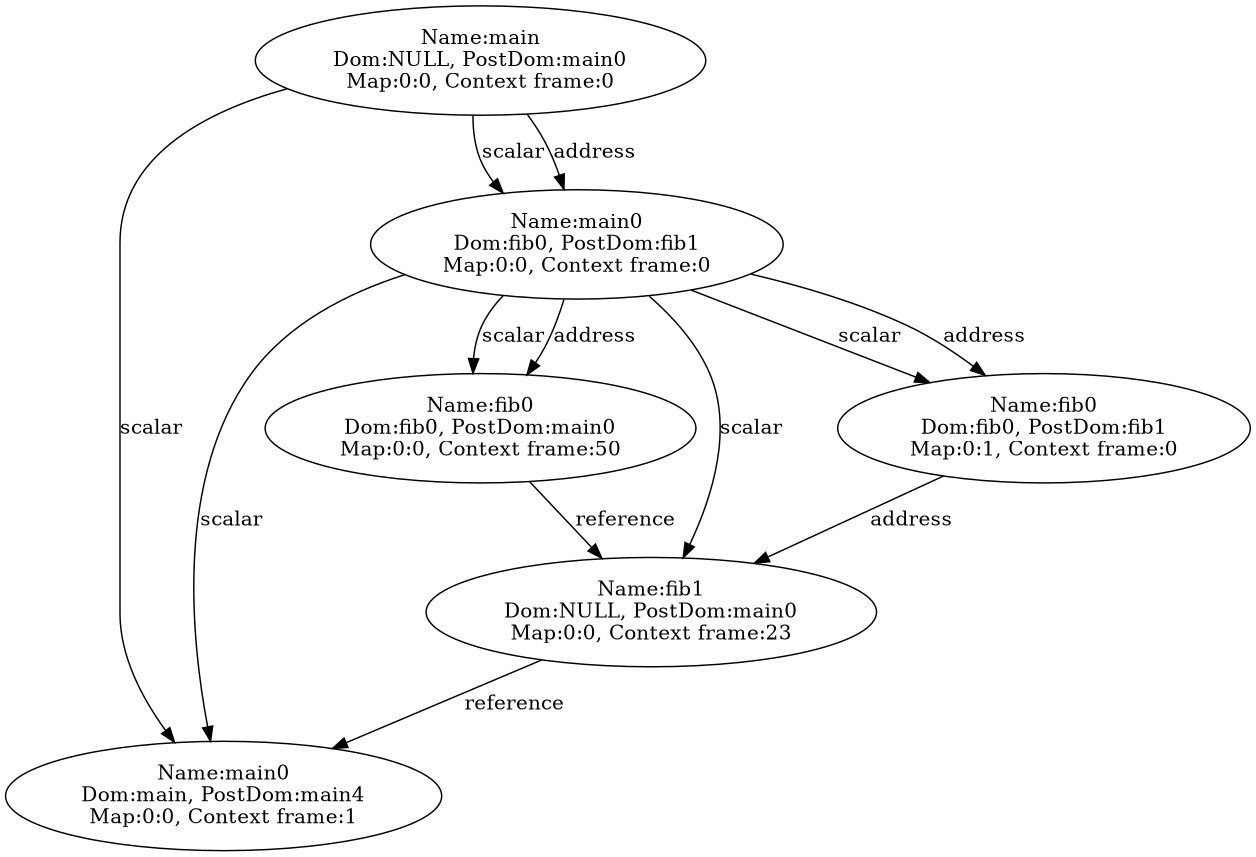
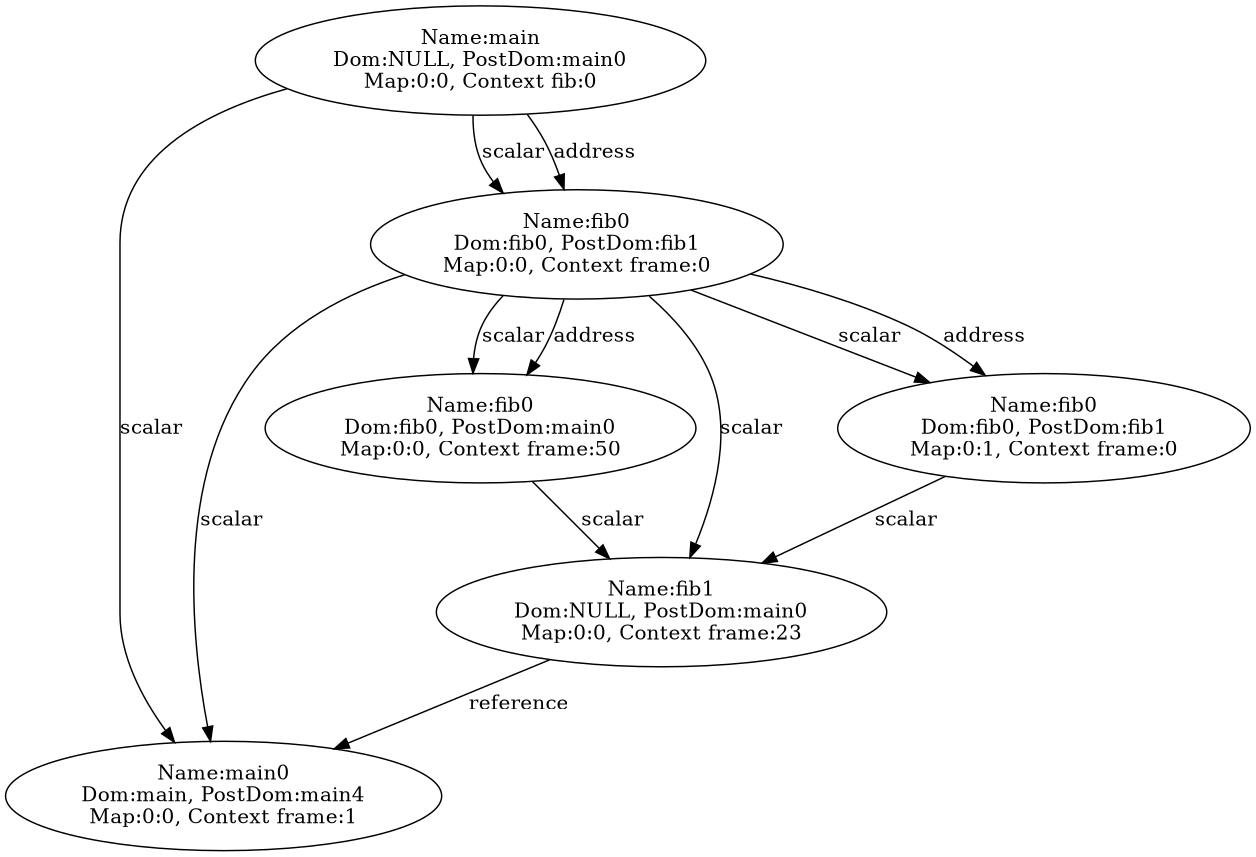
  digraph {
-   n1 [label="Name:main\nDom:NULL, PostDom:main0\nMap:0:0, Context frame:0\n"]
+   n1 [label="Name:main\nDom:NULL, PostDom:main0\nMap:0:0, Context fib:0\n"]
    n2 [label="Name:main0\nDom:main, PostDom:main4\nMap:0:0, Context frame:1\n"]
-   n3 [label="Name:main0\nDom:fib0, PostDom:fib1\nMap:0:0, Context frame:0\n"]
+   n3 [label="Name:fib0\nDom:fib0, PostDom:fib1\nMap:0:0, Context frame:0\n"]
    n4 [label="Name:fib0\nDom:fib0, PostDom:main0\nMap:0:0, Context frame:50\n"]
    n5 [label="Name:fib1\nDom:NULL, PostDom:main0\nMap:0:0, Context frame:23\n"]
    n6 [label="Name:fib0\nDom:fib0, PostDom:fib1\nMap:0:1, Context frame:0\n"]
    n1 -> n2 [label=scalar]
    n1 -> n3 [label=scalar]
    n1 -> n3 [label=address]
    n3 -> n2 [label=scalar]
    n3 -> n4 [label=scalar]
    n3 -> n4 [label=address]
    n3 -> n5 [label=scalar]
    n3 -> n6 [label=scalar]
    n3 -> n6 [label=address]
-   n4 -> n5 [label=reference]
+   n4 -> n5 [label=scalar]
    n5 -> n2 [label=reference]
-   n6 -> n5 [label=address]
+   n6 -> n5 [label=scalar]
  }
